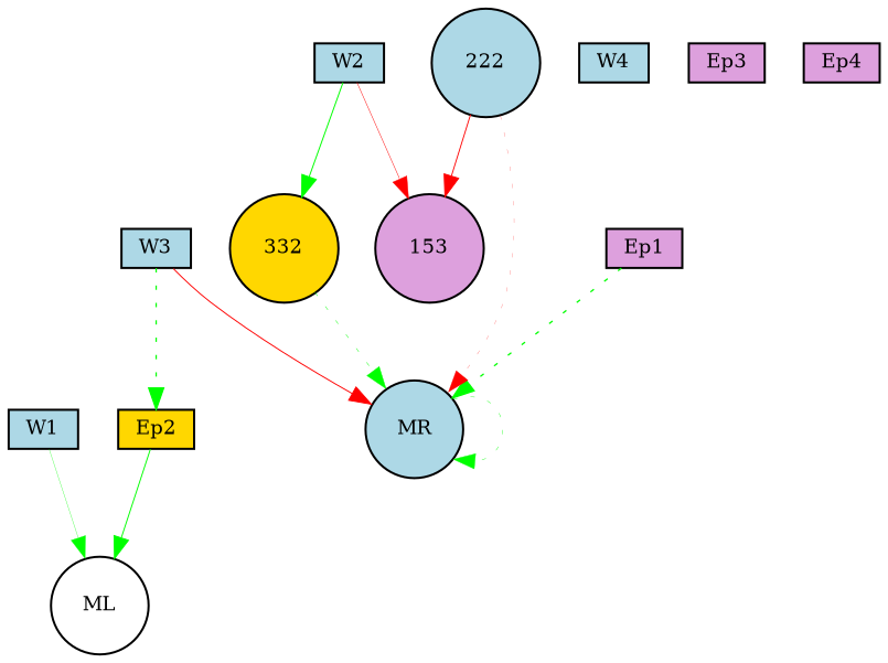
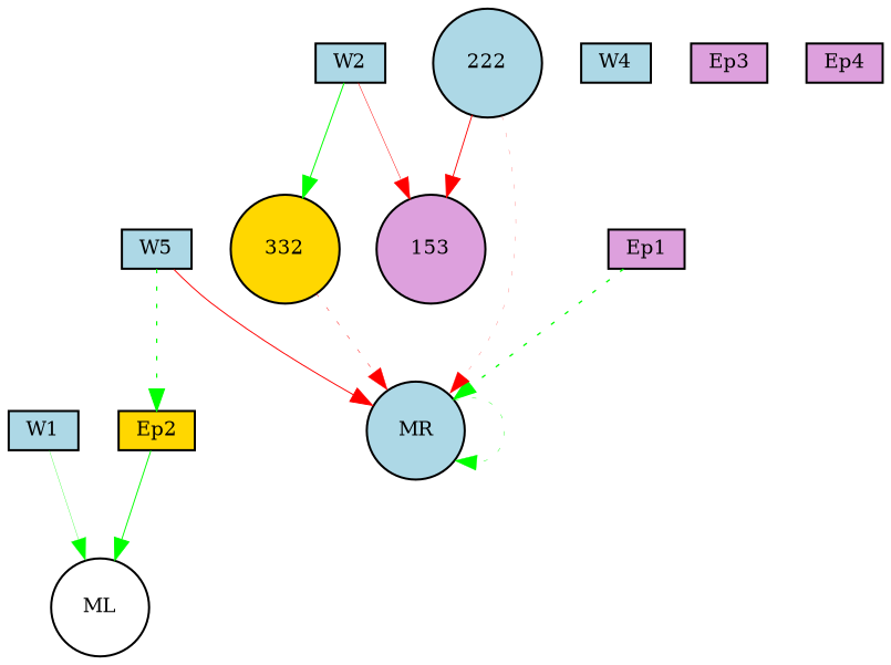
  digraph {
    node [fillcolor=lightblue fontsize=9 shape=box style=filled]
    edge [color=green style=bold]
    W1 [height=0.2 width=0.2]
    ML [fillcolor=white height=0.2 shape=circle width=0.2]
    W2 [height=0.2 width=0.2]
    332 [fillcolor=gold height=0.2 shape=circle width=0.2]
    153 [fillcolor=plum height=0.2 shape=circle width=0.2]
    MR [height=0.2 shape=circle width=0.2]
-   W3 [height=0.2 width=0.2]
+   W3 [height=0.2 width=0.2 label=W5]
    Ep2 [fillcolor=gold height=0.2 width=0.2]
    W4 [height=0.2 width=0.2]
    Ep1 [fillcolor=plum height=0.2 width=0.2]
    Ep3 [fillcolor=plum height=0.2 width=0.2]
    Ep4 [fillcolor=plum height=0.2 width=0.2]
    222 [height=0.2 shape=circle width=0.2]
    W1 -> ML [penwidth=0.147594232667]
    W2 -> 332 [penwidth=0.483441641611]
    W2 -> 153 [color=red penwidth=0.230024114959]
-   332 -> MR [penwidth=0.217413598929 style=dotted]
+   332 -> MR [color=red penwidth=0.217413598929 style=dotted]
    MR -> MR [penwidth=0.184326317245 style=dotted]
    W3 -> MR [color=red penwidth=0.468650153286]
    W3 -> Ep2 [penwidth=0.585536374256 style=dotted]
    Ep2 -> ML [penwidth=0.46902639351]
    Ep1 -> MR [penwidth=0.648422489831 style=dotted]
    222 -> 153 [color=red penwidth=0.447252201656]
    222 -> MR [color=red penwidth=0.100189718877 style=dotted]
  }
